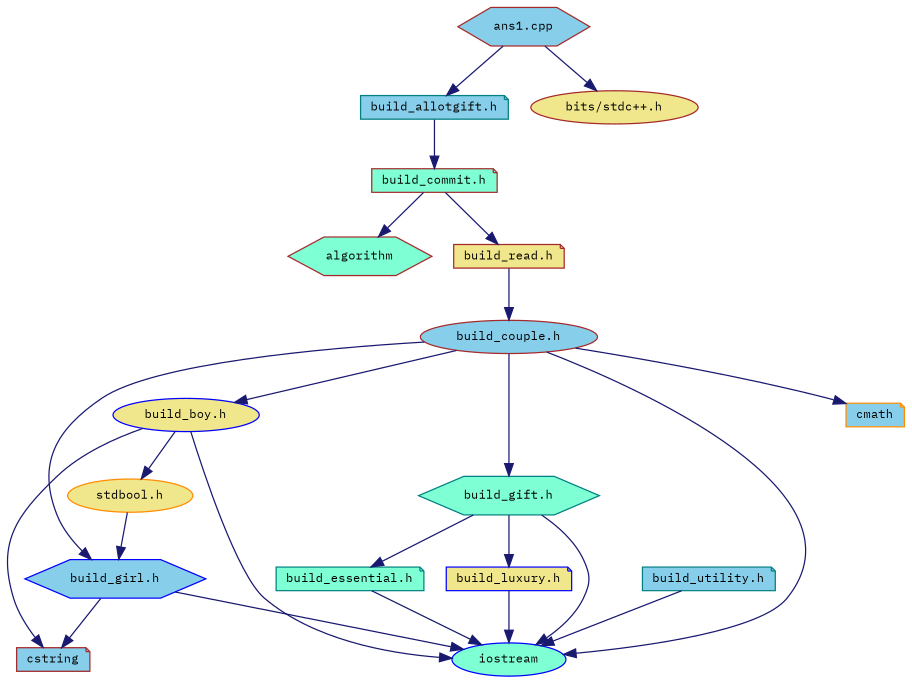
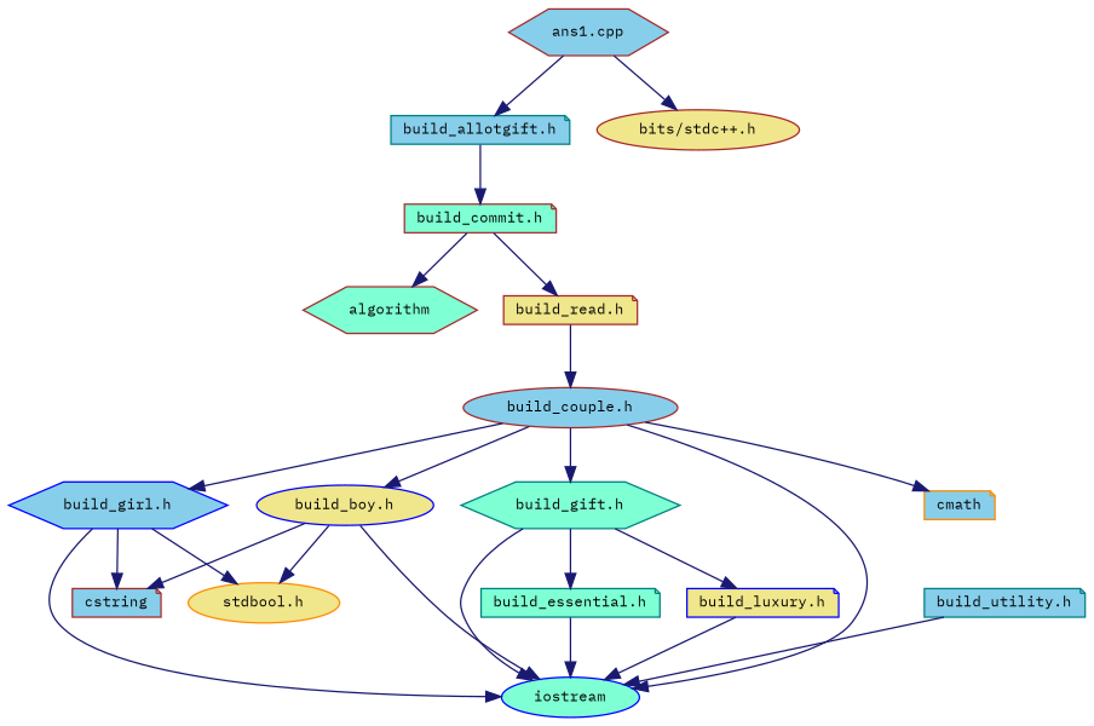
  digraph {
    fontname="IBM Plex Mono"
    node [color=brown fillcolor=skyblue fontname="IBM Plex Mono" fontsize=10 shape=note style=filled]
    edge [color=midnightblue fontname="IBM Plex Mono" fontsize=10 labelfontname=Helvetica labelfontsize=10 style=solid]
    n1 [fontcolor=black height=0.2 label="ans1.cpp" shape=hexagon width=0.4]
    n2 [color=teal height=0.2 label="build_allotgift.h" width=0.4]
    n3 [fillcolor=khaki height=0.2 label="bits/stdc++.h" shape=ellipse width=0.4]
    n4 [fillcolor=aquamarine height=0.2 label="build_commit.h" width=0.4]
    n5 [fillcolor=aquamarine height=0.2 label=algorithm shape=hexagon width=0.4]
    n6 [fillcolor=khaki height=0.2 label="build_read.h" width=0.4]
    n7 [color=blue fillcolor=aquamarine height=0.2 label=iostream shape=ellipse width=0.4]
    n8 [height=0.2 label="build_couple.h" shape=ellipse width=0.4]
    n9 [color=darkorange height=0.2 label=cmath width=0.4]
    n10 [color=blue height=0.2 label="build_girl.h" shape=hexagon width=0.4]
    n11 [color=blue fillcolor=khaki height=0.2 label="build_boy.h" shape=ellipse width=0.4]
    n12 [color=teal fillcolor=aquamarine height=0.2 label="build_gift.h" shape=hexagon width=0.4]
    n13 [height=0.2 label=cstring width=0.4]
    n14 [color=darkorange fillcolor=khaki height=0.2 label="stdbool.h" shape=ellipse width=0.4]
    n15 [color=teal fillcolor=aquamarine height=0.2 label="build_essential.h" width=0.4]
    n16 [color=blue fillcolor=khaki height=0.2 label="build_luxury.h" width=0.4]
    n17 [color=teal height=0.2 label="build_utility.h" width=0.4]
    n1 -> n2
    n1 -> n3
    n2 -> n4
    n4 -> n5
    n4 -> n6
    n6 -> n8
    n8 -> n7
    n8 -> n9
    n8 -> n10
    n8 -> n11
    n8 -> n12
    n10 -> n7
    n10 -> n13
-   n14 -> n10
+   n10 -> n14
    n11 -> n7
    n11 -> n13
    n11 -> n14
    n12 -> n7
    n12 -> n15
    n12 -> n16
    n15 -> n7
    n16 -> n7
    n17 -> n7
  }
